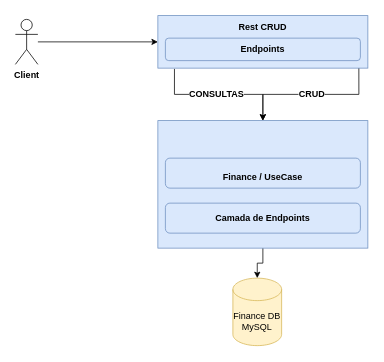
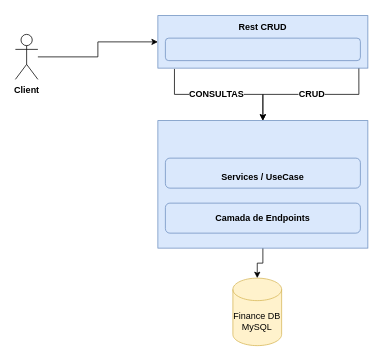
  <mxCell id="0" />
  <mxCell id="1" parent="0" />
  <mxCell id="2" value="Finance DB&lt;br&gt;MySQL" style="shape=cylinder3;whiteSpace=wrap;html=1;boundedLbl=1;backgroundOutline=1;size=15;fillColor=#fff2cc;strokeColor=#d6b656;" vertex="1" parent="1"><mxGeometry x="310" y="370" width="65" height="90" as="geometry" /></mxCell>
  <mxCell id="3" style="edgeStyle=orthogonalEdgeStyle;rounded=0;orthogonalLoop=1;jettySize=auto;html=1;entryX=0.5;entryY=0;entryDx=0;entryDy=0;entryPerimeter=0;fontSize=12;" edge="1" parent="1" source="4" target="2"><mxGeometry relative="1" as="geometry" /></mxCell>
  <mxCell id="4" value="" style="rounded=0;whiteSpace=wrap;html=1;fillColor=#dae8fc;strokeColor=#6c8ebf;" vertex="1" parent="1"><mxGeometry x="210" y="160" width="280" height="170" as="geometry" /></mxCell>
  <mxCell id="5" style="edgeStyle=orthogonalEdgeStyle;rounded=0;orthogonalLoop=1;jettySize=auto;html=1;entryX=0;entryY=0.5;entryDx=0;entryDy=0;fontSize=12;" edge="1" parent="1" source="6" target="10"><mxGeometry relative="1" as="geometry" /></mxCell>
- <mxCell id="6" value="&lt;b&gt;Client&lt;/b&gt;" style="shape=umlActor;verticalLabelPosition=bottom;verticalAlign=top;html=1;outlineConnect=0;fontSize=12;" vertex="1" parent="1"><mxGeometry x="20" y="25" width="30" height="60" as="geometry" /></mxCell>
+ <mxCell id="6" value="&lt;b&gt;Client&lt;/b&gt;" style="shape=umlActor;verticalLabelPosition=bottom;verticalAlign=top;html=1;outlineConnect=0;fontSize=12;" vertex="1" parent="1"><mxGeometry x="20" y="45" width="30" height="60" as="geometry" /></mxCell>
  <mxCell id="7" value="&lt;b&gt;&lt;font style=&quot;font-size: 12px&quot;&gt;CRUD&lt;/font&gt;&lt;/b&gt;" style="edgeStyle=orthogonalEdgeStyle;rounded=0;orthogonalLoop=1;jettySize=auto;html=1;exitX=0.957;exitY=0.986;exitDx=0;exitDy=0;exitPerimeter=0;" edge="1" parent="1" source="10" target="4"><mxGeometry relative="1" as="geometry"><mxPoint x="460" y="90" as="sourcePoint" /><Array as="points"><mxPoint x="478" y="125" /><mxPoint x="350" y="125" /></Array></mxGeometry></mxCell>
  <mxCell id="8" style="edgeStyle=orthogonalEdgeStyle;rounded=0;orthogonalLoop=1;jettySize=auto;html=1;exitX=0.079;exitY=1.014;exitDx=0;exitDy=0;exitPerimeter=0;" edge="1" parent="1" source="10" target="4"><mxGeometry relative="1" as="geometry" /></mxCell>
  <mxCell id="9" value="&lt;b&gt;CONSULTAS&lt;/b&gt;" style="edgeLabel;html=1;align=center;verticalAlign=middle;resizable=0;points=[];fontSize=12;" vertex="1" connectable="0" parent="8"><mxGeometry x="-0.119" y="1" relative="1" as="geometry"><mxPoint x="7" as="offset" /></mxGeometry></mxCell>
  <mxCell id="10" value="" style="rounded=0;whiteSpace=wrap;html=1;fillColor=#dae8fc;strokeColor=#6c8ebf;" vertex="1" parent="1"><mxGeometry x="210" y="20" width="280" height="70" as="geometry" /></mxCell>
  <mxCell id="11" value="Rest CRUD" style="text;html=1;strokeColor=none;fillColor=none;align=center;verticalAlign=middle;whiteSpace=wrap;rounded=0;fontStyle=1" vertex="1" parent="1"><mxGeometry x="287" y="20" width="126" height="30" as="geometry" /></mxCell>
  <mxCell id="12" value="" style="group" vertex="1" connectable="0" parent="1"><mxGeometry x="220" y="220" width="260" height="30" as="geometry" /></mxCell>
  <mxCell id="13" value="" style="rounded=1;whiteSpace=wrap;html=1;fillColor=#dae8fc;strokeColor=#6c8ebf;" vertex="1" parent="12"><mxGeometry y="-10" width="260" height="40" as="geometry" /></mxCell>
- <mxCell id="14" value="&lt;b&gt;Finance / UseCase&lt;/b&gt;" style="text;html=1;strokeColor=none;fillColor=none;align=center;verticalAlign=middle;whiteSpace=wrap;rounded=0;" vertex="1" parent="12"><mxGeometry x="65" width="130" height="30" as="geometry" /></mxCell>
+ <mxCell id="14" value="&lt;b&gt;Services / UseCase&lt;/b&gt;" style="text;html=1;strokeColor=none;fillColor=none;align=center;verticalAlign=middle;whiteSpace=wrap;rounded=0;" vertex="1" parent="12"><mxGeometry x="65" width="130" height="30" as="geometry" /></mxCell>
  <mxCell id="15" value="" style="group" vertex="1" connectable="0" parent="1"><mxGeometry x="220" y="50" width="260" height="30" as="geometry" /></mxCell>
  <mxCell id="16" value="" style="rounded=1;whiteSpace=wrap;html=1;fillColor=#dae8fc;strokeColor=#6c8ebf;" vertex="1" parent="15"><mxGeometry width="260" height="30" as="geometry" /></mxCell>
- <mxCell id="17" value="&lt;b&gt;Endpoints&lt;/b&gt;" style="text;html=1;strokeColor=none;fillColor=none;align=center;verticalAlign=middle;whiteSpace=wrap;rounded=0;" vertex="1" parent="15"><mxGeometry x="100" width="60" height="30" as="geometry" /></mxCell>
  <mxCell id="18" value="" style="group" vertex="1" connectable="0" parent="1"><mxGeometry x="220" y="270" width="260" height="40" as="geometry" /></mxCell>
  <mxCell id="19" value="" style="rounded=1;whiteSpace=wrap;html=1;fillColor=#dae8fc;strokeColor=#6c8ebf;" vertex="1" parent="18"><mxGeometry width="260" height="40" as="geometry" /></mxCell>
  <mxCell id="20" value="&lt;b&gt;Camada de Endpoints&lt;/b&gt;" style="text;html=1;strokeColor=none;fillColor=none;align=center;verticalAlign=middle;whiteSpace=wrap;rounded=0;" vertex="1" parent="18"><mxGeometry x="65" width="130" height="40" as="geometry" /></mxCell>
